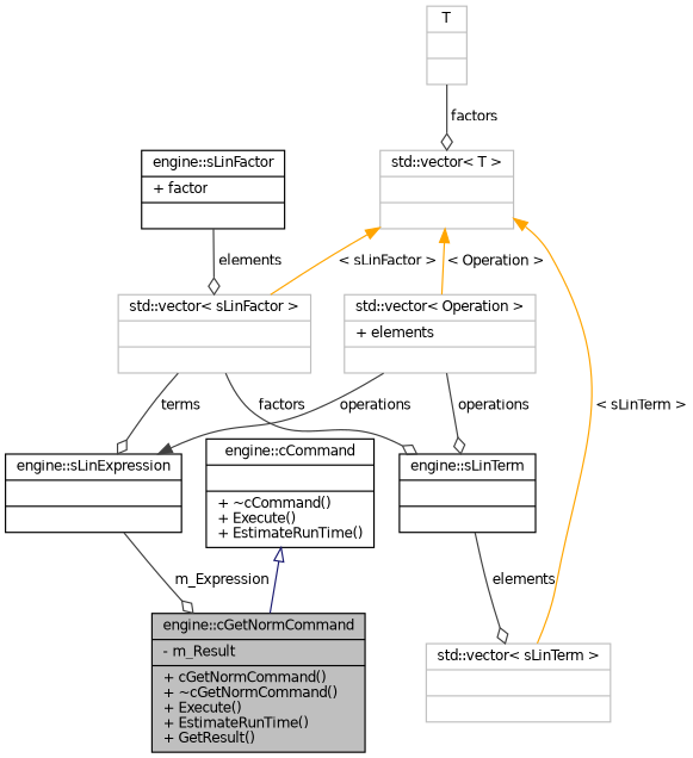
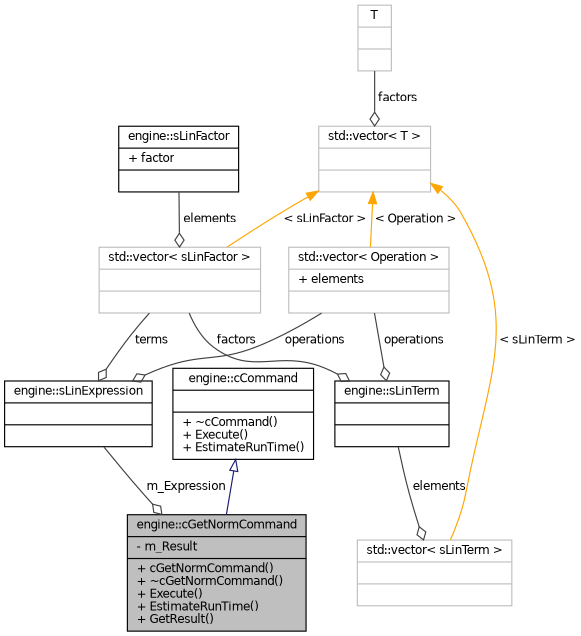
  digraph {
    node [color=black fillcolor=white fontname=Helvetica fontsize=10 shape=record style=filled]
    edge [color=grey25 fontname=Helvetica fontsize=10 labelfontname=Helvetica labelfontsize=10 style=solid arrowhead=odiamond]
    n1 [fillcolor=grey75 fontcolor=black height=0.2 label="{engine::cGetNormCommand\n|- m_Result\l|+ cGetNormCommand()\l+ ~cGetNormCommand()\l+ Execute()\l+ EstimateRunTime()\l+ GetResult()\l}" width=0.4]
    n2 [height=0.2 label="{engine::cCommand\n||+ ~cCommand()\l+ Execute()\l+ EstimateRunTime()\l}" width=0.4]
    n3 [height=0.2 label="{engine::sLinExpression\n||}" width=0.4]
    n4 [color=grey75 height=0.2 label="{std::vector\< Operation \>\n|+ elements\l|}" width=0.4]
    n5 [height=0.2 label="{engine::sLinTerm\n||}" width=0.4]
    n6 [color=grey75 height=0.2 label="{std::vector\< sLinTerm \>\n||}" width=0.4]
    n7 [color=grey75 height=0.2 label="{std::vector\< T \>\n||}" width=0.4]
    n8 [color=grey75 height=0.2 label="{std::vector\< sLinFactor \>\n||}" width=0.4]
    n9 [color=grey75 height=0.2 label="{T\n||}" width=0.4]
    n10 [height=0.2 label="{engine::sLinFactor\n|+ factor\l|}" width=0.4]
    n2 -> n1 [arrowtail=onormal color=midnightblue dir=back arrowhead=""]
    n3 -> n1 [label=" m_Expression"]
-   n4 -> n3 [arrowhead=normal label=" operations"]
+   n4 -> n3 [label=" operations"]
    n4 -> n5 [label=" operations"]
    n5 -> n6 [label=" elements"]
    n7 -> n4 [color=orange dir=back label=" \< Operation \>" arrowhead=""]
    n7 -> n6 [color=orange dir=back label=" \< sLinTerm \>" arrowhead=""]
    n7 -> n8 [color=orange dir=back label=" \< sLinFactor \>" arrowhead=""]
    n8 -> n3 [label=" terms"]
    n8 -> n5 [label=" factors"]
    n9 -> n7 [label=" factors"]
    n10 -> n8 [label=" elements"]
  }
